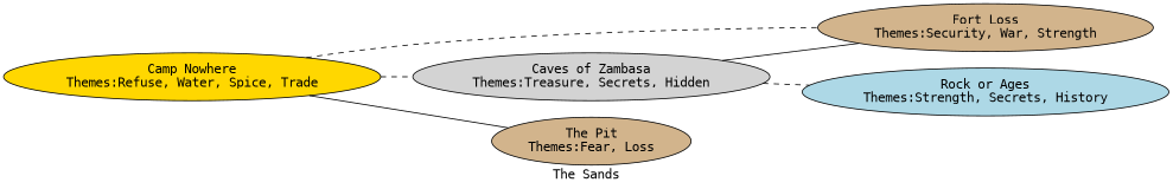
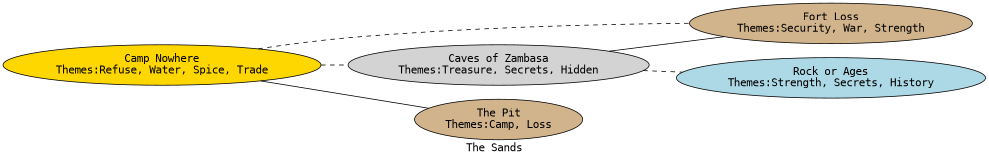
  digraph {
    fontname="DejaVu Sans Mono"
    label="The Sands"
    rankdir=LR
    node [fillcolor=tan fontname="DejaVu Sans Mono" style=filled]
    edge [dir=none fontname="DejaVu Sans Mono" style=dashed]
    n1 [fillcolor=gold label="Camp Nowhere\nThemes:Refuse, Water, Spice, Trade"]
    n2 [fillcolor=lightgrey label="Caves of Zambasa\nThemes:Treasure, Secrets, Hidden"]
    n3 [label="Fort Loss\nThemes:Security, War, Strength"]
-   n4 [label="The Pit\nThemes:Fear, Loss"]
+   n4 [label="The Pit\nThemes:Camp, Loss"]
    n5 [fillcolor=lightblue label="Rock or Ages\nThemes:Strength, Secrets, History"]
    n1 -> n2
    n1 -> n3
    n1 -> n4 [style=solid]
    n2 -> n3 [style=solid]
    n2 -> n5
  }
